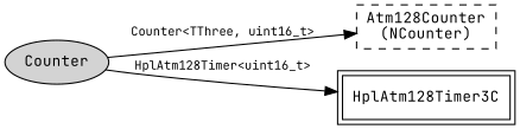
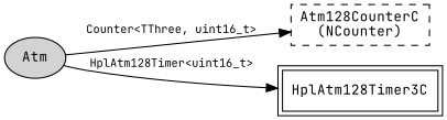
  digraph {
    fontname="JetBrains Mono"
    rankdir=LR
    node [fontname="JetBrains Mono" fontsize=12 shape=box]
    edge [fontname="JetBrains Mono" fontsize=10]
-   n1 [label=Counter shape=ellipse style=filled]
-   n2 [label="Atm128Counter\n(NCounter)" style=dashed]
+   n1 [label=Atm shape=ellipse style=filled]
+   n2 [label="Atm128CounterC\n(NCounter)" style=dashed]
    HplAtm128Timer3C [peripheries=2]
    n1 -> n2 [label="Counter<TThree, uint16_t>"]
    n1 -> HplAtm128Timer3C [label="HplAtm128Timer<uint16_t>"]
  }
